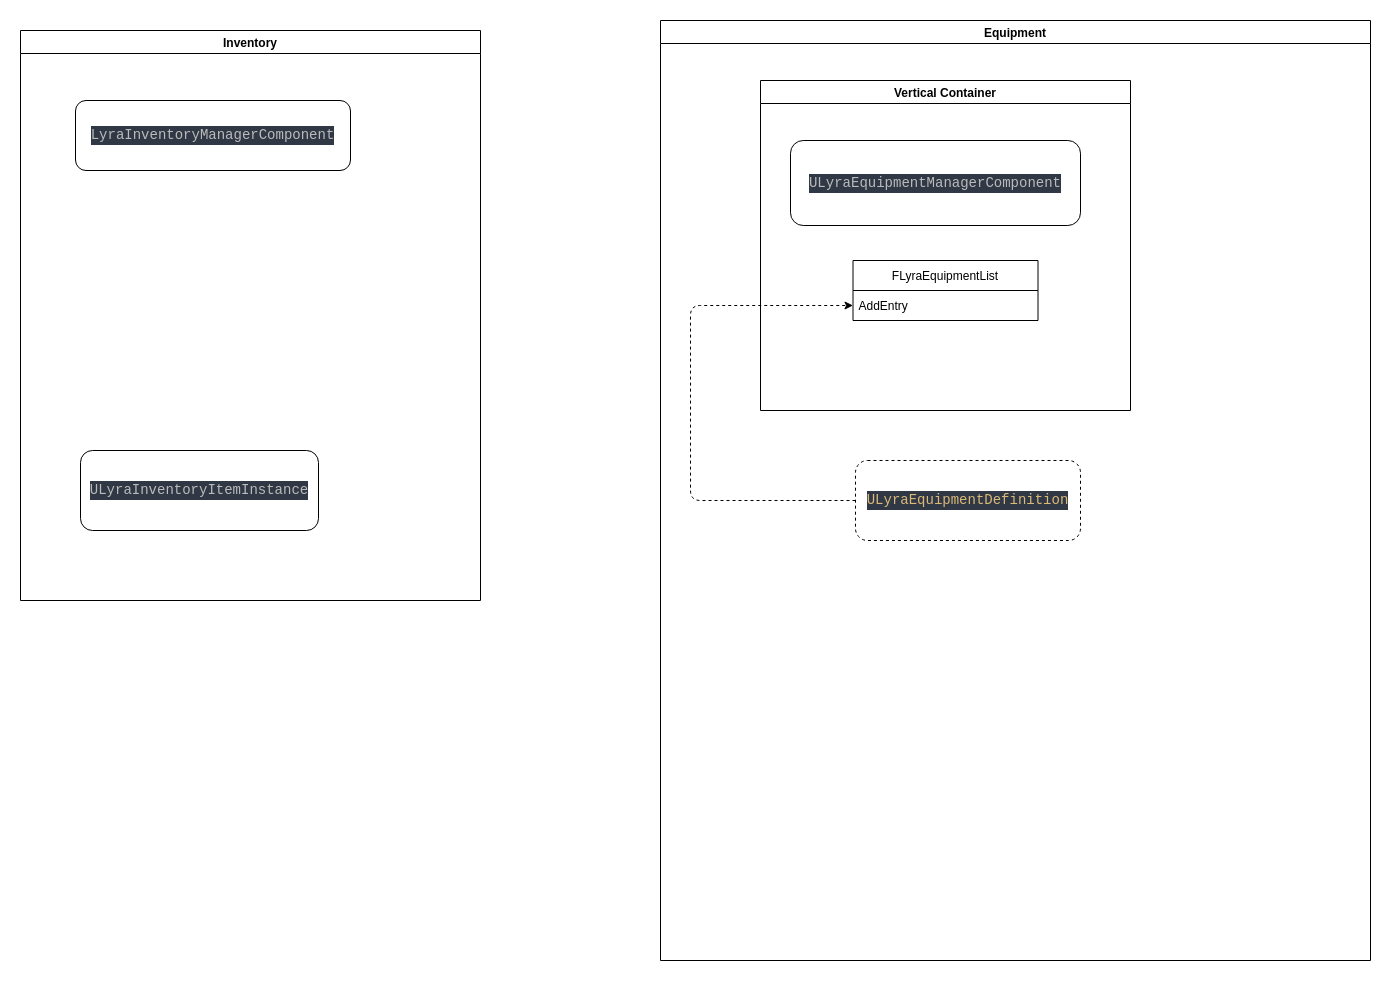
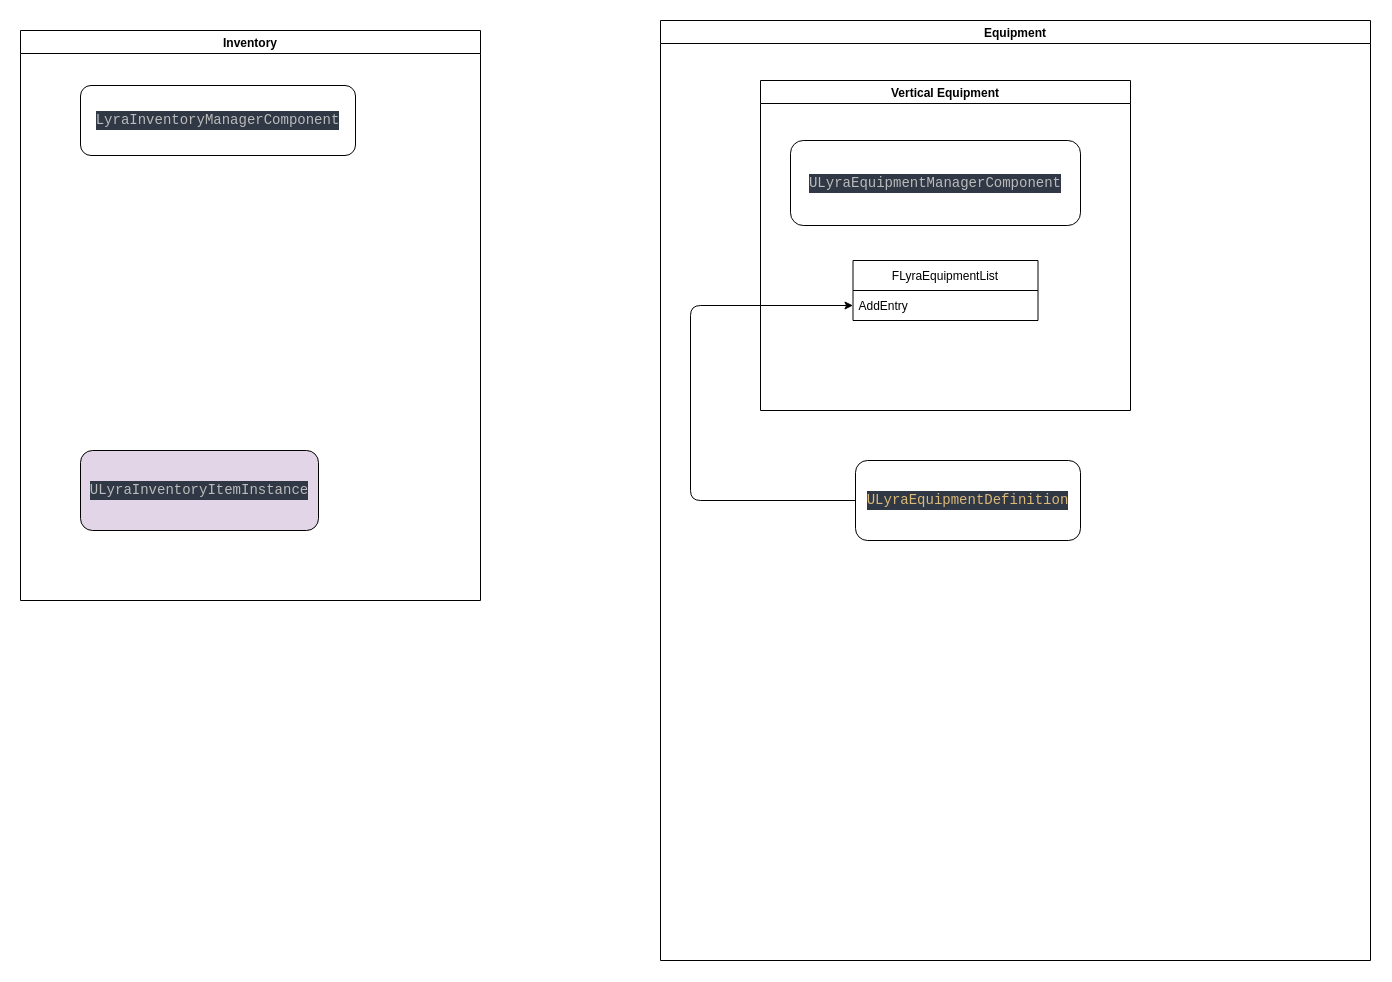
  <mxCell id="0" />
  <mxCell id="1" parent="0" />
  <mxCell id="2" value="Equipment" style="swimlane;" vertex="1" parent="1"><mxGeometry x="660" y="20" width="710" height="940" as="geometry" /></mxCell>
- <mxCell id="3" value="Vertical Container" style="swimlane;" vertex="1" parent="2"><mxGeometry x="100" y="60" width="370" height="330" as="geometry" /></mxCell>
+ <mxCell id="3" value="Vertical Equipment" style="swimlane;" vertex="1" parent="2"><mxGeometry x="100" y="60" width="370" height="330" as="geometry" /></mxCell>
  <mxCell id="4" value="&lt;div style=&quot;color: rgb(187 , 187 , 187) ; background-color: rgb(48 , 56 , 69) ; font-family: &amp;#34;consolas&amp;#34; , &amp;#34;courier new&amp;#34; , monospace ; font-size: 14px ; line-height: 19px&quot;&gt;ULyraEquipmentManagerComponent&lt;/div&gt;" style="rounded=1;whiteSpace=wrap;html=1;" vertex="1" parent="3"><mxGeometry x="30" y="60" width="290" height="85" as="geometry" /></mxCell>
  <mxCell id="5" value="FLyraEquipmentList" style="swimlane;fontStyle=0;childLayout=stackLayout;horizontal=1;startSize=30;horizontalStack=0;resizeParent=1;resizeParentMax=0;resizeLast=0;collapsible=1;marginBottom=0;" vertex="1" parent="3"><mxGeometry x="92.5" y="180" width="185" height="60" as="geometry" /></mxCell>
  <mxCell id="6" value="AddEntry" style="text;strokeColor=none;fillColor=none;align=left;verticalAlign=middle;spacingLeft=4;spacingRight=4;overflow=hidden;points=[[0,0.5],[1,0.5]];portConstraint=eastwest;rotatable=0;" vertex="1" parent="5"><mxGeometry y="30" width="185" height="30" as="geometry" /></mxCell>
- <mxCell id="7" style="edgeStyle=none;html=1;exitX=0;exitY=0.5;exitDx=0;exitDy=0;entryX=0;entryY=0.5;entryDx=0;entryDy=0;dashed=1;" edge="1" parent="2" source="8" target="6"><mxGeometry relative="1" as="geometry"><Array as="points"><mxPoint x="30" y="480" /><mxPoint x="30" y="285" /></Array></mxGeometry></mxCell>
- <mxCell id="8" value="&lt;div style=&quot;color: rgb(187 , 187 , 187) ; background-color: rgb(48 , 56 , 69) ; font-family: &amp;#34;consolas&amp;#34; , &amp;#34;courier new&amp;#34; , monospace ; font-size: 14px ; line-height: 19px&quot;&gt;&lt;span style=&quot;color: #dbb979&quot;&gt;ULyraEquipmentDefinition&lt;/span&gt;&lt;/div&gt;" style="rounded=1;whiteSpace=wrap;html=1;dashed=1;" vertex="1" parent="2"><mxGeometry x="195" y="440" width="225" height="80" as="geometry" /></mxCell>
+ <mxCell id="7" style="edgeStyle=none;html=1;exitX=0;exitY=0.5;exitDx=0;exitDy=0;entryX=0;entryY=0.5;entryDx=0;entryDy=0;" edge="1" parent="2" source="8" target="6"><mxGeometry relative="1" as="geometry"><Array as="points"><mxPoint x="30" y="480" /><mxPoint x="30" y="285" /></Array></mxGeometry></mxCell>
+ <mxCell id="8" value="&lt;div style=&quot;color: rgb(187 , 187 , 187) ; background-color: rgb(48 , 56 , 69) ; font-family: &amp;#34;consolas&amp;#34; , &amp;#34;courier new&amp;#34; , monospace ; font-size: 14px ; line-height: 19px&quot;&gt;&lt;span style=&quot;color: #dbb979&quot;&gt;ULyraEquipmentDefinition&lt;/span&gt;&lt;/div&gt;" style="rounded=1;whiteSpace=wrap;html=1;" vertex="1" parent="2"><mxGeometry x="195" y="440" width="225" height="80" as="geometry" /></mxCell>
  <mxCell id="9" value="Inventory" style="swimlane;" vertex="1" parent="1"><mxGeometry x="20" y="30" width="460" height="570" as="geometry" /></mxCell>
- <mxCell id="10" value="&lt;div style=&quot;color: rgb(187 , 187 , 187) ; background-color: rgb(48 , 56 , 69) ; font-family: &amp;#34;consolas&amp;#34; , &amp;#34;courier new&amp;#34; , monospace ; font-size: 14px ; line-height: 19px&quot;&gt;LyraInventoryManagerComponent&lt;/div&gt;" style="rounded=1;whiteSpace=wrap;html=1;" vertex="1" parent="9"><mxGeometry x="55" y="70" width="275" height="70" as="geometry" /></mxCell>
- <mxCell id="11" value="&lt;div style=&quot;color: rgb(187 , 187 , 187) ; background-color: rgb(48 , 56 , 69) ; font-family: &amp;#34;consolas&amp;#34; , &amp;#34;courier new&amp;#34; , monospace ; font-size: 14px ; line-height: 19px&quot;&gt;ULyraInventoryItemInstance&lt;/div&gt;" style="rounded=1;whiteSpace=wrap;html=1;" vertex="1" parent="9"><mxGeometry x="60" y="420" width="238" height="80" as="geometry" /></mxCell>
+ <mxCell id="10" value="&lt;div style=&quot;color: rgb(187 , 187 , 187) ; background-color: rgb(48 , 56 , 69) ; font-family: &amp;#34;consolas&amp;#34; , &amp;#34;courier new&amp;#34; , monospace ; font-size: 14px ; line-height: 19px&quot;&gt;LyraInventoryManagerComponent&lt;/div&gt;" style="rounded=1;whiteSpace=wrap;html=1;" vertex="1" parent="9"><mxGeometry x="60" y="55" width="275" height="70" as="geometry" /></mxCell>
+ <mxCell id="11" value="&lt;div style=&quot;color: rgb(187 , 187 , 187) ; background-color: rgb(48 , 56 , 69) ; font-family: &amp;#34;consolas&amp;#34; , &amp;#34;courier new&amp;#34; , monospace ; font-size: 14px ; line-height: 19px&quot;&gt;ULyraInventoryItemInstance&lt;/div&gt;" style="rounded=1;whiteSpace=wrap;html=1;fillColor=#e1d5e7;" vertex="1" parent="9"><mxGeometry x="60" y="420" width="238" height="80" as="geometry" /></mxCell>
